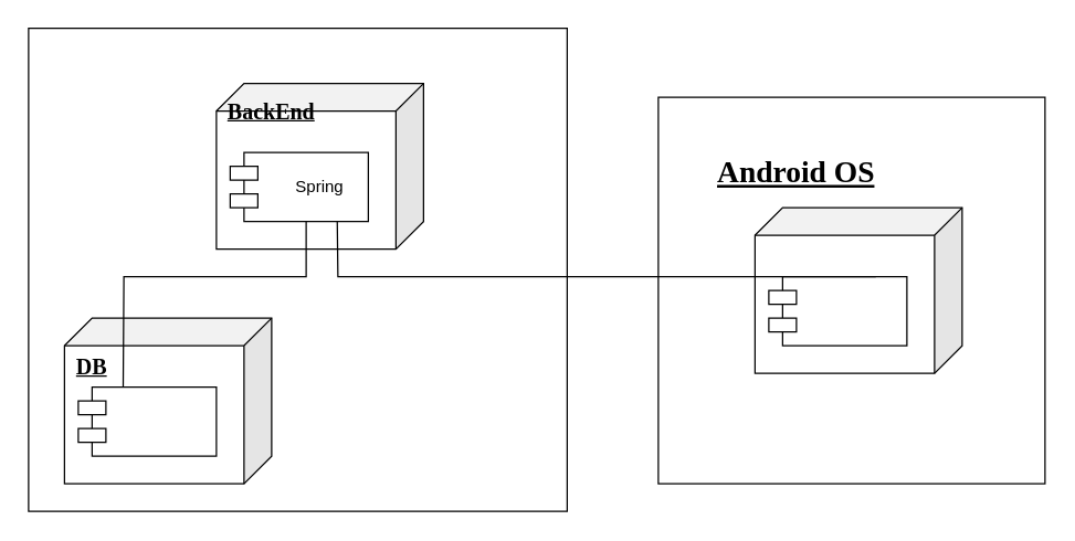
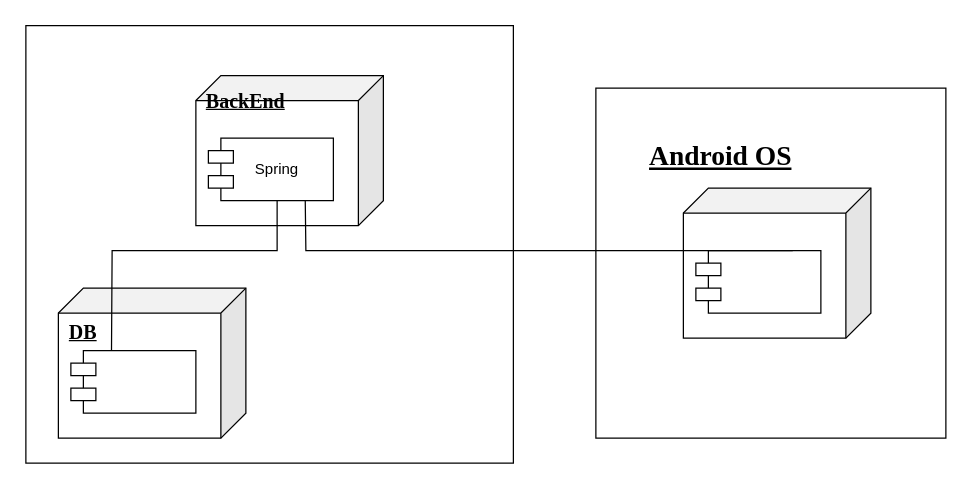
  <mxCell id="0" />
  <mxCell id="1" parent="0" />
  <mxCell id="2" value="" style="rounded=0;whiteSpace=wrap;html=1;" vertex="1" parent="1"><mxGeometry x="476" y="70" width="280" height="280" as="geometry" /></mxCell>
  <mxCell id="3" value="" style="rounded=0;whiteSpace=wrap;html=1;" parent="1" vertex="1"><mxGeometry x="20" y="20" width="390" height="350" as="geometry" /></mxCell>
  <mxCell id="4" value="" style="group" parent="1" vertex="1" connectable="0"><mxGeometry x="36" y="230" width="160" height="120" as="geometry" /></mxCell>
  <mxCell id="5" value="" style="shape=cube;whiteSpace=wrap;html=1;boundedLbl=1;backgroundOutline=1;darkOpacity=0.05;darkOpacity2=0.1;flipV=0;flipH=1;" parent="4" vertex="1"><mxGeometry x="10" width="150" height="120" as="geometry" /></mxCell>
  <mxCell id="6" value="" style="rounded=0;whiteSpace=wrap;html=1;" parent="4" vertex="1"><mxGeometry x="30" y="50" width="90" height="50" as="geometry" /></mxCell>
  <mxCell id="7" value="" style="rounded=0;whiteSpace=wrap;html=1;" parent="4" vertex="1"><mxGeometry x="20" y="60" width="20" height="10" as="geometry" /></mxCell>
  <mxCell id="8" value="" style="rounded=0;whiteSpace=wrap;html=1;" parent="4" vertex="1"><mxGeometry x="20" y="80" width="20" height="10" as="geometry" /></mxCell>
  <mxCell id="9" value="&lt;font size=&quot;1&quot; face=&quot;Times New Roman&quot;&gt;&lt;b style=&quot;font-size: 16px;&quot;&gt;&lt;u&gt;DB&lt;/u&gt;&lt;/b&gt;&lt;/font&gt;" style="text;html=1;align=center;verticalAlign=middle;whiteSpace=wrap;rounded=0;" parent="4" vertex="1"><mxGeometry y="20" width="60" height="30" as="geometry" /></mxCell>
  <mxCell id="10" value="" style="group" parent="1" vertex="1" connectable="0"><mxGeometry x="146" y="60" width="160" height="120" as="geometry" /></mxCell>
  <mxCell id="11" value="" style="shape=cube;whiteSpace=wrap;html=1;boundedLbl=1;backgroundOutline=1;darkOpacity=0.05;darkOpacity2=0.1;flipV=0;flipH=1;" parent="10" vertex="1"><mxGeometry x="10" width="150" height="120" as="geometry" /></mxCell>
  <mxCell id="12" value="" style="rounded=0;whiteSpace=wrap;html=1;" parent="10" vertex="1"><mxGeometry x="30" y="50" width="90" height="50" as="geometry" /></mxCell>
  <mxCell id="13" value="" style="rounded=0;whiteSpace=wrap;html=1;" parent="10" vertex="1"><mxGeometry x="20" y="60" width="20" height="10" as="geometry" /></mxCell>
  <mxCell id="14" value="" style="rounded=0;whiteSpace=wrap;html=1;" parent="10" vertex="1"><mxGeometry x="20" y="80" width="20" height="10" as="geometry" /></mxCell>
  <mxCell id="15" value="&lt;font size=&quot;1&quot; face=&quot;Times New Roman&quot;&gt;&lt;b style=&quot;font-size: 16px;&quot;&gt;&lt;u&gt;BackEnd&lt;/u&gt;&lt;/b&gt;&lt;/font&gt;" style="text;html=1;align=center;verticalAlign=middle;whiteSpace=wrap;rounded=0;" parent="10" vertex="1"><mxGeometry x="20" y="5" width="60" height="30" as="geometry" /></mxCell>
- <mxCell id="16" value="Spring" style="text;html=1;align=center;verticalAlign=middle;whiteSpace=wrap;rounded=0;" parent="10" vertex="1"><mxGeometry x="55" y="60" width="60" height="30" as="geometry" /></mxCell>
+ <mxCell id="16" value="Spring" style="text;html=1;align=center;verticalAlign=middle;whiteSpace=wrap;rounded=0;" parent="10" vertex="1"><mxGeometry x="45" y="60" width="60" height="30" as="geometry" /></mxCell>
  <mxCell id="17" value="" style="group" parent="1" vertex="1" connectable="0"><mxGeometry x="536" y="150" width="190" height="170" as="geometry" /></mxCell>
  <mxCell id="18" value="" style="shape=cube;whiteSpace=wrap;html=1;boundedLbl=1;backgroundOutline=1;darkOpacity=0.05;darkOpacity2=0.1;flipV=0;flipH=1;" parent="17" vertex="1"><mxGeometry x="10" width="150" height="120" as="geometry" /></mxCell>
  <mxCell id="19" value="" style="rounded=0;whiteSpace=wrap;html=1;" parent="17" vertex="1"><mxGeometry x="30" y="50" width="90" height="50" as="geometry" /></mxCell>
  <mxCell id="20" value="" style="rounded=0;whiteSpace=wrap;html=1;" parent="17" vertex="1"><mxGeometry x="20" y="60" width="20" height="10" as="geometry" /></mxCell>
  <mxCell id="21" value="" style="rounded=0;whiteSpace=wrap;html=1;" parent="17" vertex="1"><mxGeometry x="20" y="80" width="20" height="10" as="geometry" /></mxCell>
  <mxCell id="22" value="" style="endArrow=none;html=1;rounded=0;exitX=0.25;exitY=0;exitDx=0;exitDy=0;entryX=0.5;entryY=1;entryDx=0;entryDy=0;" parent="1" source="6" target="12" edge="1"><mxGeometry width="50" height="50" relative="1" as="geometry"><mxPoint x="226" y="220" as="sourcePoint" /><mxPoint x="276" y="170" as="targetPoint" /><Array as="points"><mxPoint x="89" y="200" /><mxPoint x="156" y="200" /><mxPoint x="221" y="200" /></Array></mxGeometry></mxCell>
  <mxCell id="23" value="" style="endArrow=none;html=1;rounded=0;exitX=0.75;exitY=0;exitDx=0;exitDy=0;entryX=0.75;entryY=1;entryDx=0;entryDy=0;" parent="1" source="19" target="12" edge="1"><mxGeometry width="50" height="50" relative="1" as="geometry"><mxPoint x="219" y="280" as="sourcePoint" /><mxPoint x="415" y="160" as="targetPoint" /><Array as="points"><mxPoint x="584" y="200" /><mxPoint x="244" y="200" /></Array></mxGeometry></mxCell>
  <mxCell id="24" value="&lt;font face=&quot;Times New Roman&quot;&gt;&lt;span style=&quot;font-size: 22px;&quot;&gt;&lt;b&gt;&lt;u&gt;Android OS&lt;/u&gt;&lt;/b&gt;&lt;/span&gt;&lt;/font&gt;" style="text;html=1;align=center;verticalAlign=middle;whiteSpace=wrap;rounded=0;" vertex="1" parent="1"><mxGeometry x="516" y="110" width="120" height="30" as="geometry" /></mxCell>
